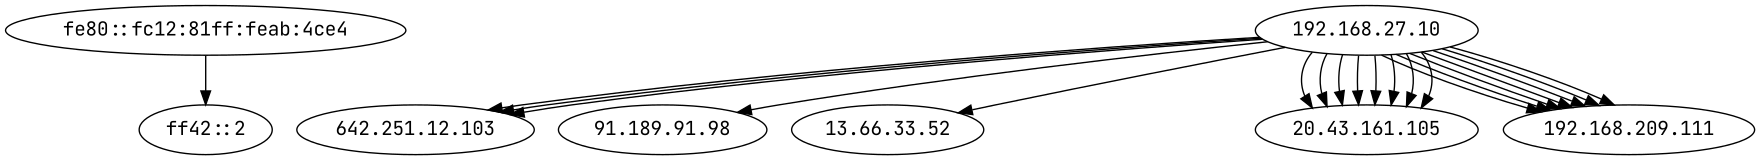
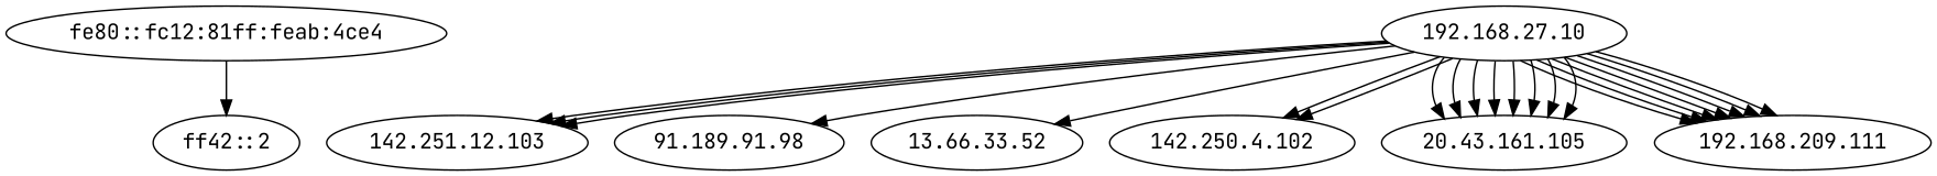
  digraph {
    fontname="JetBrains Mono"
    node [activity_score=0.19 degree=2 fontname="JetBrains Mono" in_degree=0 out_degree=0 total_connections=2]
    edge [conn_state_other=0.00 conn_state_partial=0.00 conn_state_rejected_reset=0.00 conn_state_successful=1.00 conn_state_suspicious=0.00 dst_port_type=0.00 fontname="JetBrains Mono" history_length=0.80 local_orig=1.00 local_resp=0.00 orig_bytes=0.55 orig_ip_bytes=0.57 orig_pkts=0.19 protocol_ICMP=0.00 protocol_TCP=1.00 protocol_UDP=0.00 protocol_UNKNOWN=0.00 resp_bytes=0.63 resp_ip_bytes=0.63 resp_pkts=0.19 service_DNS=0.00 service_FTP=0.00 service_HTTP=0.00 service_SSH=0.00 service_UNKNOWN=1.00 src_port_type=0.50 timestamp_cos=-0.62 timestamp_sin=0.79]
    "fe80::fc12:81ff:feab:4ce4" [out_degree=2]
    n2 [in_degree=2 label="ff42::2"]
    "192.168.27.10" [activity_score=0.99 degree=48 out_degree=48 total_connections=48]
-   "142.251.12.103" [activity_score=0.27 degree=3 in_degree=3 total_connections=3 label="642.251.12.103"]
+   "142.251.12.103" [activity_score=0.27 degree=3 in_degree=3 total_connections=3]
    "91.189.91.98" [activity_score=0.10 degree=1 in_degree=1 total_connections=1]
    n6 [activity_score=0.10 degree=1 in_degree=1 label="13.66.33.52" total_connections=1]
+   "142.250.4.102" [in_degree=2]
    "20.43.161.105" [activity_score=0.57 degree=8 in_degree=8 total_connections=8]
    "192.168.209.111" [activity_score=0.52 degree=7 in_degree=7 total_connections=7]
    "fe80::fc12:81ff:feab:4ce4" -> n2 [conn_state_other=1.00 conn_state_successful=0.00 history_length=0.10 orig_bytes=0.00 orig_ip_bytes=0.29 orig_pkts=0.05 protocol_ICMP=1.00 protocol_TCP=0.00 resp_bytes=0.00 resp_ip_bytes=0.00 resp_pkts=0.00 src_port_type=0.00]
    "192.168.27.10" -> "142.251.12.103" [conn_state_rejected_reset=1.00 conn_state_successful=0.00 history_length=0.30 orig_bytes=0.00 orig_ip_bytes=0.33 orig_pkts=0.08 resp_bytes=0.00 resp_ip_bytes=0.28 resp_pkts=0.05]
    "192.168.27.10" -> "142.251.12.103" [conn_state_rejected_reset=1.00 conn_state_successful=0.00 orig_pkts=0.20]
    "192.168.27.10" -> "142.251.12.103" [conn_state_rejected_reset=1.00 conn_state_successful=0.00]
    "192.168.27.10" -> "91.189.91.98" [orig_bytes=0.32 orig_ip_bytes=0.42 orig_pkts=0.14 resp_bytes=0.38 resp_ip_bytes=0.43 resp_pkts=0.13 service_HTTP=1.00 service_UNKNOWN=0.00]
    "192.168.27.10" -> n6 [orig_bytes=0.49 orig_ip_bytes=0.53 orig_pkts=0.20 resp_bytes=0.54 resp_ip_bytes=0.56 service_HTTP=1.00 service_UNKNOWN=0.00]
+   "192.168.27.10" -> "142.250.4.102" [orig_bytes=0.57 orig_ip_bytes=0.59 orig_pkts=0.21 resp_bytes=0.67 resp_ip_bytes=0.68 resp_pkts=0.22 timestamp_sin=0.78]
+   "192.168.27.10" -> "142.250.4.102" [conn_state_rejected_reset=1.00 conn_state_successful=0.00 history_length=0.30 orig_bytes=0.00 orig_ip_bytes=0.33 orig_pkts=0.08 resp_bytes=0.00 resp_ip_bytes=0.28 resp_pkts=0.05 timestamp_sin=0.78]
    "192.168.27.10" -> "20.43.161.105" [history_length=0.90 resp_pkts=0.20 src_port_type=1.00 timestamp_sin=0.78]
    "192.168.27.10" -> "20.43.161.105" [history_length=0.90 resp_bytes=0.62 src_port_type=1.00 timestamp_sin=0.78]
    "192.168.27.10" -> "20.43.161.105" [conn_state_rejected_reset=1.00 conn_state_successful=0.00 src_port_type=1.00 timestamp_sin=0.78]
    "192.168.27.10" -> "20.43.161.105" [conn_state_rejected_reset=1.00 conn_state_successful=0.00 src_port_type=1.00 timestamp_sin=0.78]
    "192.168.27.10" -> "20.43.161.105" [conn_state_rejected_reset=1.00 conn_state_successful=0.00 src_port_type=1.00 timestamp_sin=0.78]
    "192.168.27.10" -> "20.43.161.105" [history_length=0.90 orig_pkts=0.20 src_port_type=1.00 timestamp_sin=0.78]
    "192.168.27.10" -> "20.43.161.105" [src_port_type=1.00 timestamp_sin=0.78]
    "192.168.27.10" -> "20.43.161.105" [conn_state_rejected_reset=1.00 conn_state_successful=0.00 src_port_type=1.00 timestamp_sin=0.78]
    "192.168.27.10" -> "192.168.209.111" [local_resp=1.00 orig_bytes=0.44 orig_ip_bytes=0.50 resp_bytes=0.41 resp_ip_bytes=0.49 service_HTTP=1.00 service_UNKNOWN=0.00]
    "192.168.27.10" -> "192.168.209.111" [local_resp=1.00 orig_bytes=0.43 orig_ip_bytes=0.50 resp_bytes=0.52 resp_ip_bytes=0.55 service_HTTP=1.00 service_UNKNOWN=0.00]
    "192.168.27.10" -> "192.168.209.111" [local_resp=1.00 orig_bytes=0.51 orig_pkts=0.24 resp_bytes=0.75 resp_ip_bytes=0.75 resp_pkts=0.26 service_HTTP=1.00 service_UNKNOWN=0.00]
    "192.168.27.10" -> "192.168.209.111" [local_resp=1.00 orig_bytes=0.42 orig_ip_bytes=0.52 orig_pkts=0.21 resp_bytes=0.65 resp_ip_bytes=0.65 resp_pkts=0.21 service_HTTP=1.00 service_UNKNOWN=0.00]
    "192.168.27.10" -> "192.168.209.111" [local_resp=1.00 orig_bytes=0.43 orig_ip_bytes=0.58 orig_pkts=0.29 resp_bytes=0.83 resp_ip_bytes=0.83 resp_pkts=0.31 service_HTTP=1.00 service_UNKNOWN=0.00]
    "192.168.27.10" -> "192.168.209.111" [local_resp=1.00 orig_bytes=0.43 orig_ip_bytes=0.56 orig_pkts=0.27 resp_bytes=0.77 resp_ip_bytes=0.77 resp_pkts=0.27 service_HTTP=1.00 service_UNKNOWN=0.00]
    "192.168.27.10" -> "192.168.209.111" [local_resp=1.00 orig_bytes=0.42 orig_ip_bytes=0.52 orig_pkts=0.22 resp_bytes=0.68 resp_ip_bytes=0.69 resp_pkts=0.22 service_HTTP=1.00 service_UNKNOWN=0.00]
  }
